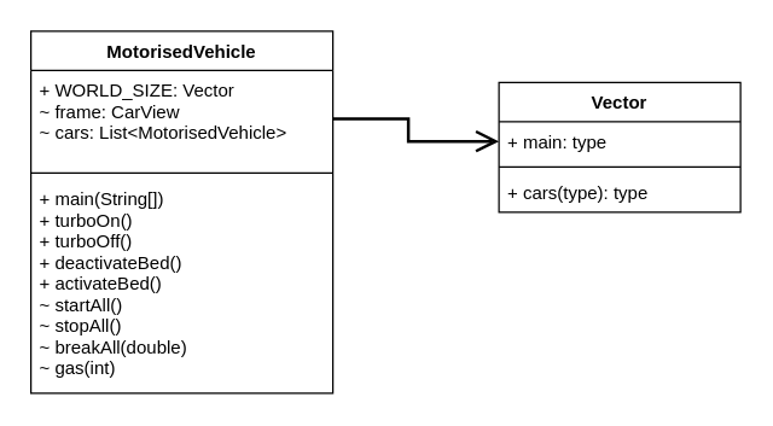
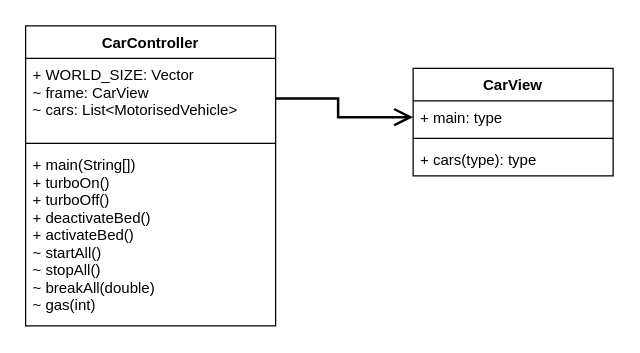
  <mxCell id="0" />
  <mxCell id="1" parent="0" />
- <mxCell id="2" value="MotorisedVehicle" style="swimlane;fontStyle=1;align=center;verticalAlign=top;childLayout=stackLayout;horizontal=1;startSize=26;horizontalStack=0;resizeParent=1;resizeParentMax=0;resizeLast=0;collapsible=1;marginBottom=0;" vertex="1" parent="1"><mxGeometry x="20" y="20" width="200" height="240" as="geometry" /></mxCell>
+ <mxCell id="2" value="CarController" style="swimlane;fontStyle=1;align=center;verticalAlign=top;childLayout=stackLayout;horizontal=1;startSize=26;horizontalStack=0;resizeParent=1;resizeParentMax=0;resizeLast=0;collapsible=1;marginBottom=0;" vertex="1" parent="1"><mxGeometry x="20" y="20" width="200" height="240" as="geometry" /></mxCell>
  <mxCell id="3" value="+ WORLD_SIZE: Vector&#10;~ frame: CarView&#10;~ cars: List&lt;MotorisedVehicle&gt;" style="text;strokeColor=none;fillColor=none;align=left;verticalAlign=top;spacingLeft=4;spacingRight=4;overflow=hidden;rotatable=0;points=[[0,0.5],[1,0.5]];portConstraint=eastwest;" vertex="1" parent="2"><mxGeometry y="26" width="200" height="64" as="geometry" /></mxCell>
  <mxCell id="4" value="" style="line;strokeWidth=1;fillColor=none;align=left;verticalAlign=middle;spacingTop=-1;spacingLeft=3;spacingRight=3;rotatable=0;labelPosition=right;points=[];portConstraint=eastwest;" vertex="1" parent="2"><mxGeometry y="90" width="200" height="8" as="geometry" /></mxCell>
  <mxCell id="5" value="+ main(String[])&#10;+ turboOn()&#10;+ turboOff()&#10;+ deactivateBed()&#10;+ activateBed()&#10;~ startAll()&#10;~ stopAll()&#10;~ breakAll(double)&#10;~ gas(int)" style="text;strokeColor=none;fillColor=none;align=left;verticalAlign=top;spacingLeft=4;spacingRight=4;overflow=hidden;rotatable=0;points=[[0,0.5],[1,0.5]];portConstraint=eastwest;fontStyle=0" vertex="1" parent="2"><mxGeometry y="98" width="200" height="142" as="geometry" /></mxCell>
- <mxCell id="6" value="Vector" style="swimlane;fontStyle=1;align=center;verticalAlign=top;childLayout=stackLayout;horizontal=1;startSize=26;horizontalStack=0;resizeParent=1;resizeParentMax=0;resizeLast=0;collapsible=1;marginBottom=0;" vertex="1" parent="1"><mxGeometry x="330" y="54" width="160" height="86" as="geometry" /></mxCell>
+ <mxCell id="6" value="CarView" style="swimlane;fontStyle=1;align=center;verticalAlign=top;childLayout=stackLayout;horizontal=1;startSize=26;horizontalStack=0;resizeParent=1;resizeParentMax=0;resizeLast=0;collapsible=1;marginBottom=0;" vertex="1" parent="1"><mxGeometry x="330" y="54" width="160" height="86" as="geometry" /></mxCell>
  <mxCell id="7" value="+ main: type" style="text;strokeColor=none;fillColor=none;align=left;verticalAlign=top;spacingLeft=4;spacingRight=4;overflow=hidden;rotatable=0;points=[[0,0.5],[1,0.5]];portConstraint=eastwest;" vertex="1" parent="6"><mxGeometry y="26" width="160" height="26" as="geometry" /></mxCell>
  <mxCell id="8" value="" style="line;strokeWidth=1;fillColor=none;align=left;verticalAlign=middle;spacingTop=-1;spacingLeft=3;spacingRight=3;rotatable=0;labelPosition=right;points=[];portConstraint=eastwest;" vertex="1" parent="6"><mxGeometry y="52" width="160" height="8" as="geometry" /></mxCell>
  <mxCell id="9" value="+ cars(type): type" style="text;strokeColor=none;fillColor=none;align=left;verticalAlign=top;spacingLeft=4;spacingRight=4;overflow=hidden;rotatable=0;points=[[0,0.5],[1,0.5]];portConstraint=eastwest;" vertex="1" parent="6"><mxGeometry y="60" width="160" height="26" as="geometry" /></mxCell>
  <mxCell id="10" style="edgeStyle=orthogonalEdgeStyle;rounded=0;orthogonalLoop=1;jettySize=auto;html=1;exitX=1;exitY=0.5;exitDx=0;exitDy=0;endArrow=open;endFill=0;strokeWidth=2;endSize=11;" edge="1" parent="1" source="3" target="7"><mxGeometry relative="1" as="geometry" /></mxCell>
